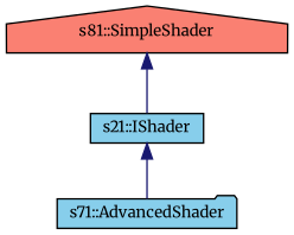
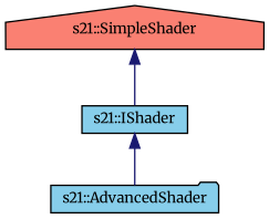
  digraph {
    fontname=Merriweather
    rankdir=TB
    node [color=black fillcolor=skyblue fontname=Merriweather fontsize=10 style=filled]
    edge [color=midnightblue dir=back fontname=Merriweather fontsize=10 labelfontname=Helvetica labelfontsize=10 style=solid]
    n1 [height=0.2 label="s21::IShader" shape=box width=0.4]
-   n2 [height=0.2 label="s71::AdvancedShader" shape=folder width=0.4]
-   n3 [fillcolor=salmon height=0.2 label="s81::SimpleShader" shape=house width=0.4]
+   n2 [height=0.2 label="s21::AdvancedShader" shape=folder width=0.4]
+   n3 [fillcolor=salmon height=0.2 label="s21::SimpleShader" shape=house width=0.4]
    n1 -> n2
    n3 -> n1
  }
